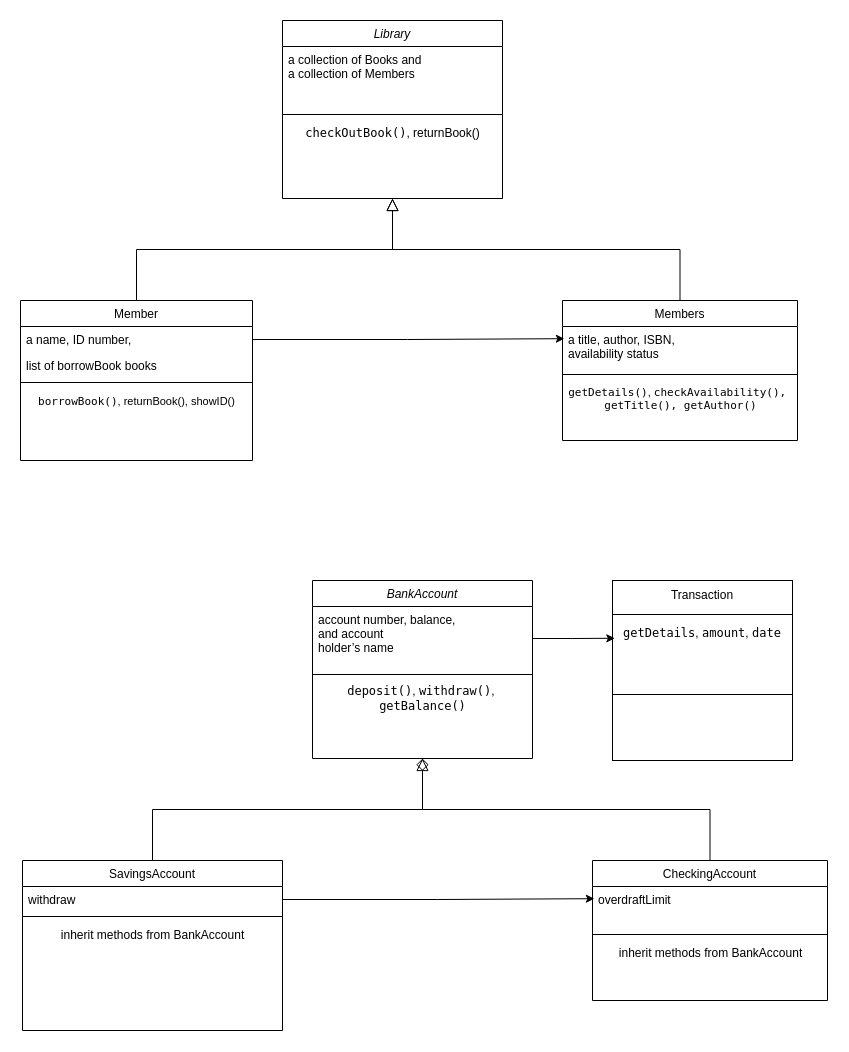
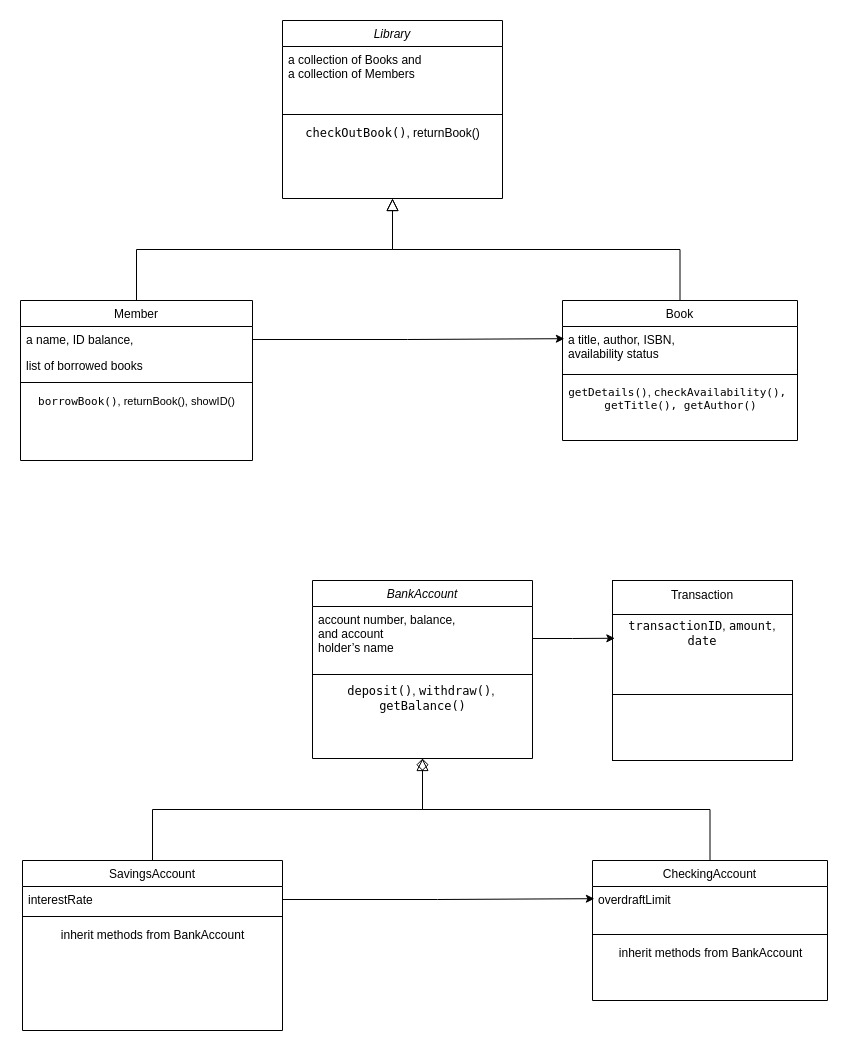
  <mxCell id="0" />
  <mxCell id="1" parent="0" />
  <mxCell id="2" value="Library" style="swimlane;fontStyle=2;align=center;verticalAlign=top;childLayout=stackLayout;horizontal=1;startSize=26;horizontalStack=0;resizeParent=1;resizeLast=0;collapsible=1;marginBottom=0;rounded=0;shadow=0;strokeWidth=1;" parent="1" vertex="1"><mxGeometry x="282" y="20" width="220" height="178" as="geometry"><mxRectangle x="230" y="140" width="160" height="26" as="alternateBounds" /></mxGeometry></mxCell>
  <mxCell id="3" value="a collection of Books and &#10;a collection of Members" style="text;align=left;verticalAlign=top;spacingLeft=4;spacingRight=4;overflow=hidden;rotatable=0;points=[[0,0.5],[1,0.5]];portConstraint=eastwest;rounded=0;shadow=0;html=0;" parent="2" vertex="1"><mxGeometry y="26" width="220" height="64" as="geometry" /></mxCell>
  <mxCell id="4" value="" style="line;html=1;strokeWidth=1;align=left;verticalAlign=middle;spacingTop=-1;spacingLeft=3;spacingRight=3;rotatable=0;labelPosition=right;points=[];portConstraint=eastwest;" parent="2" vertex="1"><mxGeometry y="90" width="220" height="8" as="geometry" /></mxCell>
  <mxCell id="5" value="&lt;code&gt;checkOutBook()&lt;/code&gt;,&amp;nbsp;&lt;span style=&quot;background-color: initial;&quot;&gt;returnBook()&lt;/span&gt;" style="text;html=1;align=center;verticalAlign=middle;resizable=0;points=[];autosize=1;strokeColor=none;fillColor=none;" vertex="1" parent="2"><mxGeometry y="98" width="220" height="30" as="geometry" /></mxCell>
  <mxCell id="6" value="Member" style="swimlane;fontStyle=0;align=center;verticalAlign=top;childLayout=stackLayout;horizontal=1;startSize=26;horizontalStack=0;resizeParent=1;resizeLast=0;collapsible=1;marginBottom=0;rounded=0;shadow=0;strokeWidth=1;" parent="1" vertex="1"><mxGeometry x="20" y="300" width="232" height="160" as="geometry"><mxRectangle x="130" y="380" width="160" height="26" as="alternateBounds" /></mxGeometry></mxCell>
- <mxCell id="7" value="a name, ID number," style="text;align=left;verticalAlign=top;spacingLeft=4;spacingRight=4;overflow=hidden;rotatable=0;points=[[0,0.5],[1,0.5]];portConstraint=eastwest;" parent="6" vertex="1"><mxGeometry y="26" width="232" height="26" as="geometry" /></mxCell>
- <mxCell id="8" value="list of borrowBook books" style="text;align=left;verticalAlign=top;spacingLeft=4;spacingRight=4;overflow=hidden;rotatable=0;points=[[0,0.5],[1,0.5]];portConstraint=eastwest;rounded=0;shadow=0;html=0;" parent="6" vertex="1"><mxGeometry y="52" width="232" height="26" as="geometry" /></mxCell>
+ <mxCell id="7" value="a name, ID balance," style="text;align=left;verticalAlign=top;spacingLeft=4;spacingRight=4;overflow=hidden;rotatable=0;points=[[0,0.5],[1,0.5]];portConstraint=eastwest;" parent="6" vertex="1"><mxGeometry y="26" width="232" height="26" as="geometry" /></mxCell>
+ <mxCell id="8" value="list of borrowed books" style="text;align=left;verticalAlign=top;spacingLeft=4;spacingRight=4;overflow=hidden;rotatable=0;points=[[0,0.5],[1,0.5]];portConstraint=eastwest;rounded=0;shadow=0;html=0;" parent="6" vertex="1"><mxGeometry y="52" width="232" height="26" as="geometry" /></mxCell>
  <mxCell id="9" value="" style="line;html=1;strokeWidth=1;align=left;verticalAlign=middle;spacingTop=-1;spacingLeft=3;spacingRight=3;rotatable=0;labelPosition=right;points=[];portConstraint=eastwest;" parent="6" vertex="1"><mxGeometry y="78" width="232" height="8" as="geometry" /></mxCell>
  <mxCell id="10" value="&lt;font style=&quot;font-size: 11px;&quot;&gt;&lt;code style=&quot;&quot;&gt;borrowBook()&lt;/code&gt;,&amp;nbsp;&lt;/font&gt;&lt;span style=&quot;font-size: 11px; background-color: initial;&quot;&gt;returnBook(),&amp;nbsp;&lt;/span&gt;&lt;span style=&quot;font-size: 11px; background-color: initial;&quot;&gt;showID()&lt;/span&gt;" style="text;html=1;align=center;verticalAlign=middle;resizable=0;points=[];autosize=1;strokeColor=none;fillColor=none;" vertex="1" parent="6"><mxGeometry y="86" width="232" height="30" as="geometry" /></mxCell>
  <mxCell id="11" value="" style="endArrow=block;endSize=10;endFill=0;shadow=0;strokeWidth=1;rounded=0;curved=0;edgeStyle=elbowEdgeStyle;elbow=vertical;" parent="1" source="6" target="2" edge="1"><mxGeometry width="160" relative="1" as="geometry"><mxPoint x="262" y="143" as="sourcePoint" /><mxPoint x="262" y="143" as="targetPoint" /></mxGeometry></mxCell>
- <mxCell id="12" value="Members" style="swimlane;fontStyle=0;align=center;verticalAlign=top;childLayout=stackLayout;horizontal=1;startSize=26;horizontalStack=0;resizeParent=1;resizeLast=0;collapsible=1;marginBottom=0;rounded=0;shadow=0;strokeWidth=1;" parent="1" vertex="1"><mxGeometry x="562" y="300" width="235" height="140" as="geometry"><mxRectangle x="340" y="380" width="170" height="26" as="alternateBounds" /></mxGeometry></mxCell>
+ <mxCell id="12" value="Book" style="swimlane;fontStyle=0;align=center;verticalAlign=top;childLayout=stackLayout;horizontal=1;startSize=26;horizontalStack=0;resizeParent=1;resizeLast=0;collapsible=1;marginBottom=0;rounded=0;shadow=0;strokeWidth=1;" parent="1" vertex="1"><mxGeometry x="562" y="300" width="235" height="140" as="geometry"><mxRectangle x="340" y="380" width="170" height="26" as="alternateBounds" /></mxGeometry></mxCell>
  <mxCell id="13" value="a title, author, ISBN, &#10;availability status&#10;" style="text;align=left;verticalAlign=top;spacingLeft=4;spacingRight=4;overflow=hidden;rotatable=0;points=[[0,0.5],[1,0.5]];portConstraint=eastwest;" parent="12" vertex="1"><mxGeometry y="26" width="235" height="44" as="geometry" /></mxCell>
  <mxCell id="14" value="" style="line;html=1;strokeWidth=1;align=left;verticalAlign=middle;spacingTop=-1;spacingLeft=3;spacingRight=3;rotatable=0;labelPosition=right;points=[];portConstraint=eastwest;" parent="12" vertex="1"><mxGeometry y="70" width="235" height="8" as="geometry" /></mxCell>
  <mxCell id="15" value="&lt;font style=&quot;font-size: 11px;&quot;&gt;&lt;code style=&quot;&quot;&gt;getDetails()&lt;/code&gt;,&amp;nbsp;&lt;code style=&quot;&quot;&gt;checkAvailability(),&amp;nbsp;&lt;/code&gt;&lt;/font&gt;&lt;div style=&quot;font-size: 11px;&quot;&gt;&lt;code style=&quot;&quot;&gt;&lt;font style=&quot;font-size: 11px;&quot;&gt;getTitle(), getAuthor()&lt;/font&gt;&lt;/code&gt;&lt;/div&gt;" style="text;html=1;align=center;verticalAlign=middle;resizable=0;points=[];autosize=1;strokeColor=none;fillColor=none;" vertex="1" parent="12"><mxGeometry y="78" width="235" height="40" as="geometry" /></mxCell>
  <mxCell id="16" value="" style="endArrow=block;endSize=10;endFill=0;shadow=0;strokeWidth=1;rounded=0;curved=0;edgeStyle=elbowEdgeStyle;elbow=vertical;" parent="1" source="12" target="2" edge="1"><mxGeometry width="160" relative="1" as="geometry"><mxPoint x="272" y="313" as="sourcePoint" /><mxPoint x="372" y="211" as="targetPoint" /></mxGeometry></mxCell>
  <mxCell id="17" style="edgeStyle=orthogonalEdgeStyle;rounded=0;orthogonalLoop=1;jettySize=auto;html=1;entryX=0.008;entryY=0.277;entryDx=0;entryDy=0;entryPerimeter=0;" edge="1" parent="1" source="7" target="13"><mxGeometry relative="1" as="geometry" /></mxCell>
  <mxCell id="18" value="BankAccount" style="swimlane;fontStyle=2;align=center;verticalAlign=top;childLayout=stackLayout;horizontal=1;startSize=26;horizontalStack=0;resizeParent=1;resizeLast=0;collapsible=1;marginBottom=0;rounded=0;shadow=0;strokeWidth=1;" vertex="1" parent="1"><mxGeometry x="312" y="580" width="220" height="178" as="geometry"><mxRectangle x="250" y="640" width="160" height="26" as="alternateBounds" /></mxGeometry></mxCell>
  <mxCell id="19" value="account number, balance, &#10;and account&#10;holder’s name" style="text;align=left;verticalAlign=top;spacingLeft=4;spacingRight=4;overflow=hidden;rotatable=0;points=[[0,0.5],[1,0.5]];portConstraint=eastwest;rounded=0;shadow=0;html=0;" vertex="1" parent="18"><mxGeometry y="26" width="220" height="64" as="geometry" /></mxCell>
  <mxCell id="20" value="" style="line;html=1;strokeWidth=1;align=left;verticalAlign=middle;spacingTop=-1;spacingLeft=3;spacingRight=3;rotatable=0;labelPosition=right;points=[];portConstraint=eastwest;" vertex="1" parent="18"><mxGeometry y="90" width="220" height="8" as="geometry" /></mxCell>
  <mxCell id="21" value="&lt;code&gt;deposit()&lt;/code&gt;, &lt;code&gt;withdraw()&lt;/code&gt;,&amp;nbsp;&lt;div&gt;&lt;code&gt;getBalance()&lt;/code&gt;&lt;br&gt;&lt;/div&gt;" style="text;html=1;align=center;verticalAlign=middle;resizable=0;points=[];autosize=1;strokeColor=none;fillColor=none;" vertex="1" parent="18"><mxGeometry y="98" width="220" height="40" as="geometry" /></mxCell>
  <mxCell id="22" value="SavingsAccount" style="swimlane;fontStyle=0;align=center;verticalAlign=top;childLayout=stackLayout;horizontal=1;startSize=26;horizontalStack=0;resizeParent=1;resizeLast=0;collapsible=1;marginBottom=0;rounded=0;shadow=0;strokeWidth=1;" vertex="1" parent="1"><mxGeometry x="22" y="860" width="260" height="170" as="geometry"><mxRectangle x="130" y="380" width="160" height="26" as="alternateBounds" /></mxGeometry></mxCell>
- <mxCell id="23" value="withdraw" style="text;align=left;verticalAlign=top;spacingLeft=4;spacingRight=4;overflow=hidden;rotatable=0;points=[[0,0.5],[1,0.5]];portConstraint=eastwest;" vertex="1" parent="22"><mxGeometry y="26" width="260" height="26" as="geometry" /></mxCell>
+ <mxCell id="23" value="interestRate" style="text;align=left;verticalAlign=top;spacingLeft=4;spacingRight=4;overflow=hidden;rotatable=0;points=[[0,0.5],[1,0.5]];portConstraint=eastwest;" vertex="1" parent="22"><mxGeometry y="26" width="260" height="26" as="geometry" /></mxCell>
  <mxCell id="24" value="" style="line;html=1;strokeWidth=1;align=left;verticalAlign=middle;spacingTop=-1;spacingLeft=3;spacingRight=3;rotatable=0;labelPosition=right;points=[];portConstraint=eastwest;" vertex="1" parent="22"><mxGeometry y="52" width="260" height="8" as="geometry" /></mxCell>
  <mxCell id="25" value="inherit methods from BankAccount" style="text;html=1;align=center;verticalAlign=middle;resizable=0;points=[];autosize=1;strokeColor=none;fillColor=none;" vertex="1" parent="22"><mxGeometry y="60" width="260" height="30" as="geometry" /></mxCell>
  <mxCell id="26" value="" style="endArrow=diamond;endSize=10;endFill=0;shadow=0;strokeWidth=1;rounded=0;curved=0;edgeStyle=elbowEdgeStyle;elbow=vertical;" edge="1" parent="1" source="22" target="18"><mxGeometry width="160" relative="1" as="geometry"><mxPoint x="292" y="703" as="sourcePoint" /><mxPoint x="292" y="703" as="targetPoint" /></mxGeometry></mxCell>
  <mxCell id="27" value="CheckingAccount" style="swimlane;fontStyle=0;align=center;verticalAlign=top;childLayout=stackLayout;horizontal=1;startSize=26;horizontalStack=0;resizeParent=1;resizeLast=0;collapsible=1;marginBottom=0;rounded=0;shadow=0;strokeWidth=1;" vertex="1" parent="1"><mxGeometry x="592" y="860" width="235" height="140" as="geometry"><mxRectangle x="340" y="380" width="170" height="26" as="alternateBounds" /></mxGeometry></mxCell>
  <mxCell id="28" value="overdraftLimit&#10;" style="text;align=left;verticalAlign=top;spacingLeft=4;spacingRight=4;overflow=hidden;rotatable=0;points=[[0,0.5],[1,0.5]];portConstraint=eastwest;" vertex="1" parent="27"><mxGeometry y="26" width="235" height="44" as="geometry" /></mxCell>
  <mxCell id="29" value="" style="line;html=1;strokeWidth=1;align=left;verticalAlign=middle;spacingTop=-1;spacingLeft=3;spacingRight=3;rotatable=0;labelPosition=right;points=[];portConstraint=eastwest;" vertex="1" parent="27"><mxGeometry y="70" width="235" height="8" as="geometry" /></mxCell>
  <mxCell id="30" value="inherit methods from BankAccount" style="text;html=1;align=center;verticalAlign=middle;resizable=0;points=[];autosize=1;strokeColor=none;fillColor=none;" vertex="1" parent="27"><mxGeometry y="78" width="235" height="30" as="geometry" /></mxCell>
  <mxCell id="31" value="" style="endArrow=block;endSize=10;endFill=0;shadow=0;strokeWidth=1;rounded=0;curved=0;edgeStyle=elbowEdgeStyle;elbow=vertical;" edge="1" parent="1" source="27" target="18"><mxGeometry width="160" relative="1" as="geometry"><mxPoint x="302" y="873" as="sourcePoint" /><mxPoint x="402" y="771" as="targetPoint" /></mxGeometry></mxCell>
  <mxCell id="32" style="edgeStyle=orthogonalEdgeStyle;rounded=0;orthogonalLoop=1;jettySize=auto;html=1;entryX=0.008;entryY=0.277;entryDx=0;entryDy=0;entryPerimeter=0;" edge="1" parent="1" source="23" target="28"><mxGeometry relative="1" as="geometry" /></mxCell>
  <mxCell id="33" value="" style="whiteSpace=wrap;html=1;aspect=fixed;fillColor=none;" vertex="1" parent="1"><mxGeometry x="612" y="580" width="180" height="180" as="geometry" /></mxCell>
  <mxCell id="34" style="edgeStyle=orthogonalEdgeStyle;rounded=0;orthogonalLoop=1;jettySize=auto;html=1;entryX=0.013;entryY=0.321;entryDx=0;entryDy=0;entryPerimeter=0;" edge="1" parent="1" source="19" target="33"><mxGeometry relative="1" as="geometry" /></mxCell>
  <mxCell id="35" value="Transaction" style="text;html=1;align=center;verticalAlign=middle;whiteSpace=wrap;rounded=0;" vertex="1" parent="1"><mxGeometry x="672" y="580" width="60" height="30" as="geometry" /></mxCell>
  <mxCell id="36" value="" style="line;html=1;strokeWidth=1;align=left;verticalAlign=middle;spacingTop=-1;spacingLeft=3;spacingRight=3;rotatable=0;labelPosition=right;points=[];portConstraint=eastwest;" vertex="1" parent="1"><mxGeometry x="612" y="610" width="180" height="8" as="geometry" /></mxCell>
  <mxCell id="37" value="" style="line;html=1;strokeWidth=1;align=left;verticalAlign=middle;spacingTop=-1;spacingLeft=3;spacingRight=3;rotatable=0;labelPosition=right;points=[];portConstraint=eastwest;" vertex="1" parent="1"><mxGeometry x="612" y="690" width="180" height="8" as="geometry" /></mxCell>
- <mxCell id="38" value="&lt;code&gt;getDetails&lt;/code&gt;, &lt;code&gt;amount&lt;/code&gt;, &lt;code&gt;date&lt;/code&gt;" style="text;html=1;align=center;verticalAlign=middle;whiteSpace=wrap;rounded=0;" vertex="1" parent="1"><mxGeometry x="612" y="618" width="180" height="30" as="geometry" /></mxCell>
+ <mxCell id="38" value="&lt;code&gt;transactionID&lt;/code&gt;, &lt;code&gt;amount&lt;/code&gt;, &lt;code&gt;date&lt;/code&gt;" style="text;html=1;align=center;verticalAlign=middle;whiteSpace=wrap;rounded=0;" vertex="1" parent="1"><mxGeometry x="612" y="618" width="180" height="30" as="geometry" /></mxCell>
